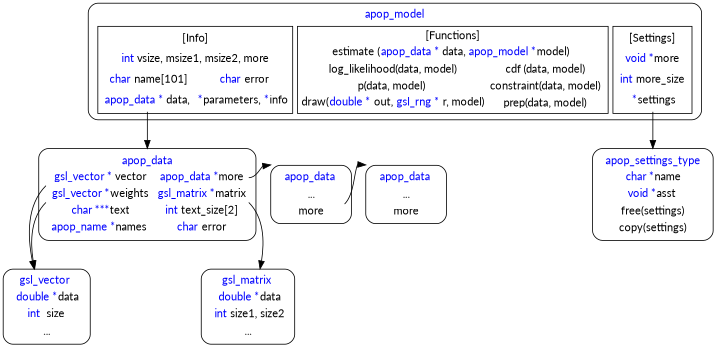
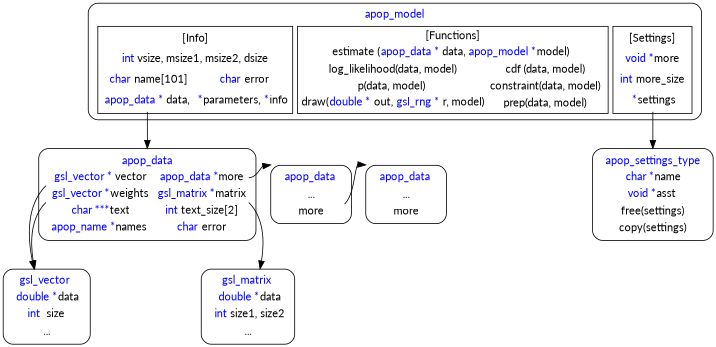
  digraph {
    fontname=Lato
    node [fontname=Lato shape=rect style=rounded]
    edge [fontname=Lato]
    n1 [label=<         <table border="0" cellborder="0">         <tr><td colspan ="2" align="center"><font color="blue"> apop_data </font></td></tr>         <tr><td port="vv"> <font color="blue">gsl_vector *</font> vector</td>                 <td port="dm"> <font color="blue">apop_data *</font>more</td>                                 </tr>         <tr><td port="ww"> <font color="blue">gsl_vector *</font>weights</td>                 <td port="mm"> <font color="blue">gsl_matrix *</font>matrix</td>                 </tr>         <tr>        <td > <font color="blue">char ***</font>text</td>             <td > <font color="blue">int</font> text_size[2]</td>             </tr>         <tr><td port="nn"> <font color="blue">apop_name *</font>names </td>          <td><font color="blue"> char</font> error</td>          </tr> </table>>]
    n2 [label=< <table border="0" cellborder="0">      <tr><td  colspan ="2" align="center"> <font color="blue">apop_data </font> </td></tr>     <tr><td  colspan ="2" align="center"> ... </td></tr>      <tr><td  colspan ="2" align="center" port="more1"> more </td></tr>      </table>>]
    n3 [label=< <table border="0" cellborder="0">      <tr><td  colspan ="2" align="center"> <font color="blue">apop_data </font> </td></tr>     <tr><td  colspan ="2" align="center"> ... </td></tr>      <tr><td  colspan ="2" align="center" port="more1"> more </td></tr>      </table>>]
    n4 [label=< <table border="0" cellborder="0">      <tr><td  align="center"> <font color="blue">gsl_matrix </font> </td></tr>     <tr><td  align="center"> <font color="blue">double *</font>data</td></tr>      <tr><td> <font color="blue">int</font> size1, size2</td></tr>         <tr><td align="center"> ... </td></tr>     </table>>]
    n5 [label=< <table border="0" cellborder="0">      <tr><td> <font color="blue">gsl_vector </font> </td></tr>     <tr><td> <font color="blue">double *</font>data</td></tr>      <tr><td> <font color="blue">int </font> size </td></tr>         <tr><td colspan ="2" align="center"> ... </td></tr>     </table>>]
-   n6 [label=<         <table border="0" cellborder="0">         <tr>         <td align="center" colspan="3"> <font color="blue">apop_model</font> </td></tr>    <tr><td>         <table border="1" cellborder="0">         <tr><td colspan ="2" align="center"> [Info] </td></tr>         <tr><td colspan ="2"><font color="blue"> int</font> vsize, msize1, msize2, more </td></tr>         <tr>                 <td><font color="blue"> char</font> name[101]</td>         <td><font color="blue"> char</font> error</td>         </tr>         <tr><td port="dd"><font color="blue"> apop_data *</font> data, </td>         <td port="params"><font color="blue">*</font>parameters, <font color="blue">*</font>info</td>         </tr>         </table>     </td><td>         <table align="left" border="1" cellborder="0">         <tr><td colspan ="2" align="center"> [Functions] </td></tr>         <tr><td colspan ="2">estimate (<font color="blue">apop_data *</font> data, <font color="blue">apop_model *</font>model) </td></tr>         <tr><td> log_likelihood(data, model) </td><td>cdf (data, model) </td></tr>         <tr><td>p(data, model) </td><td>constraint(data, model) </td></tr>         <tr><td>draw(<font color="blue">double *</font> out, <font                 color="blue">gsl_rng *</font> r, model)</td><td>prep(data, model) </td></tr>         </table>     </td><td>         <table border="1" cellborder="0">         <tr><td align="center"> [Settings] </td></tr>         <tr><td> <font color="blue">void *</font>more </td></tr>         <tr><td > <font color="blue">int</font> more_size </td></tr>         <tr><td port="ls"> <font color="blue">*</font>settings</td></tr>         </table>     </td></tr></table> >]
+   n6 [label=<         <table border="0" cellborder="0">         <tr>         <td align="center" colspan="3"> <font color="blue">apop_model</font> </td></tr>    <tr><td>         <table border="1" cellborder="0">         <tr><td colspan ="2" align="center"> [Info] </td></tr>         <tr><td colspan ="2"><font color="blue"> int</font> vsize, msize1, msize2, dsize </td></tr>         <tr>                 <td><font color="blue"> char</font> name[101]</td>         <td><font color="blue"> char</font> error</td>         </tr>         <tr><td port="dd"><font color="blue"> apop_data *</font> data, </td>         <td port="params"><font color="blue">*</font>parameters, <font color="blue">*</font>info</td>         </tr>         </table>     </td><td>         <table align="left" border="1" cellborder="0">         <tr><td colspan ="2" align="center"> [Functions] </td></tr>         <tr><td colspan ="2">estimate (<font color="blue">apop_data *</font> data, <font color="blue">apop_model *</font>model) </td></tr>         <tr><td> log_likelihood(data, model) </td><td>cdf (data, model) </td></tr>         <tr><td>p(data, model) </td><td>constraint(data, model) </td></tr>         <tr><td>draw(<font color="blue">double *</font> out, <font                 color="blue">gsl_rng *</font> r, model)</td><td>prep(data, model) </td></tr>         </table>     </td><td>         <table border="1" cellborder="0">         <tr><td align="center"> [Settings] </td></tr>         <tr><td> <font color="blue">void *</font>more </td></tr>         <tr><td > <font color="blue">int</font> more_size </td></tr>         <tr><td port="ls"> <font color="blue">*</font>settings</td></tr>         </table>     </td></tr></table> >]
    n7 [label=<         <table border="0" cellborder="0">         <tr><td align="center"><font color="blue"> apop_settings_type </font></td></tr>             <tr><td> <font color="blue">char *</font>name </td></tr>              <tr><td><font color="blue">void *</font>asst </td></tr>             <tr><td> free(settings) </td></tr>             <tr><td> copy(settings) </td></tr> </table>>]
    subgraph sub_1 {
      rank=same
      n1
      n2
      n3
    }
    n1 -> n2 [headport=nw tailport="dm:e"]
    n1 -> n4 [tailport="mm:se"]
    n1 -> n5 [tailport="vv:sw"]
    n1 -> n5 [tailport="ww:sw"]
    n2 -> n3 [headport=nw tailport="more1:ne"]
    n6 -> n1 [tailport="dd:s"]
    n6 -> n7 [tailport=ls]
  }
